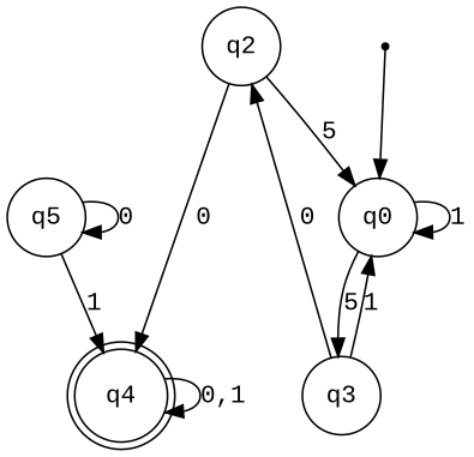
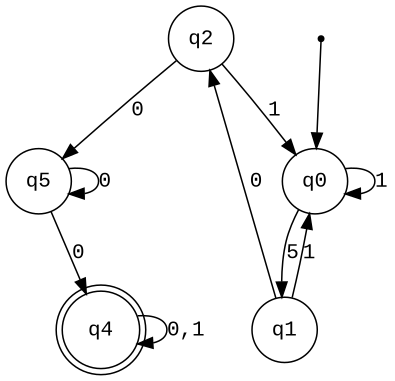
  digraph {
    fontname="Liberation Mono"
    rankdir=TB
    node [fontname="Liberation Mono" shape=circle]
    edge [fontname="Liberation Mono"]
    q4 [shape=doublecircle]
    start [shape=point]
    q0
-   q1 [label=q3]
+   q1
    q2
    n6 [label=q5]
    q4 -> q4 [label="0,1"]
    start -> q0
    q0 -> q0 [label=1]
    q0 -> q1 [label=5]
    q1 -> q0 [label=1]
    q1 -> q2 [label=0]
-   q2 -> q0 [label=5]
-   q2 -> q4 [label=0]
-   n6 -> q4 [label=1]
+   q2 -> q0 [label=1]
+   q2 -> n6 [label=0]
+   n6 -> q4 [label=0]
    n6 -> n6 [label=0]
  }
